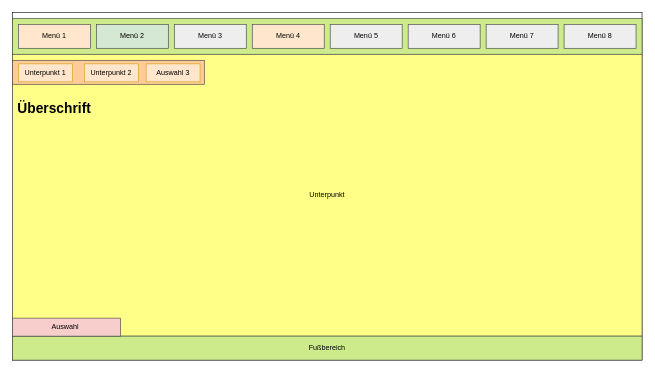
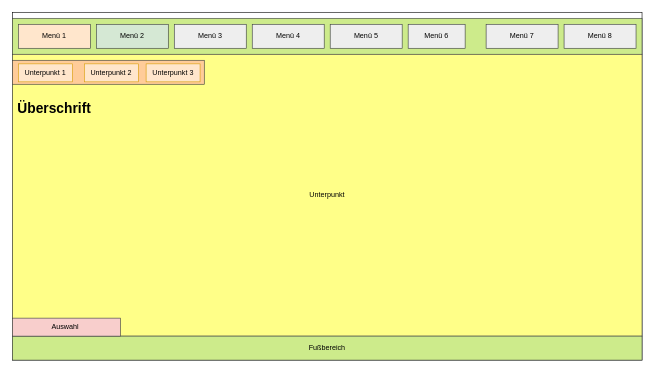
  <mxCell id="0" />
  <mxCell id="1" parent="0" />
  <mxCell id="2" value="" style="rounded=0;whiteSpace=wrap;html=1;" vertex="1" parent="1"><mxGeometry x="20" y="20" width="1050" height="580" as="geometry" /></mxCell>
  <mxCell id="3" value="" style="rounded=0;whiteSpace=wrap;html=1;fillColor=#cdeb8b;strokeColor=#36393d;" vertex="1" parent="1"><mxGeometry x="20" y="30" width="1050" height="60" as="geometry" /></mxCell>
  <mxCell id="4" value="&lt;span&gt;Menü 8&lt;/span&gt;" style="rounded=0;whiteSpace=wrap;html=1;fillColor=#eeeeee;strokeColor=#36393d;" vertex="1" parent="1"><mxGeometry x="940" y="40" width="120" height="40" as="geometry" /></mxCell>
  <mxCell id="5" value="&lt;span&gt;Menü 7&lt;/span&gt;" style="rounded=0;whiteSpace=wrap;html=1;fillColor=#eeeeee;strokeColor=#36393d;" vertex="1" parent="1"><mxGeometry x="810" y="40" width="120" height="40" as="geometry" /></mxCell>
- <mxCell id="6" value="&lt;span&gt;Menü 6&lt;/span&gt;" style="rounded=0;whiteSpace=wrap;html=1;fillColor=#eeeeee;strokeColor=#36393d;" vertex="1" parent="1"><mxGeometry x="680" y="40" width="120" height="40" as="geometry" /></mxCell>
+ <mxCell id="6" value="&lt;span&gt;Menü 6&lt;/span&gt;" style="rounded=0;whiteSpace=wrap;html=1;fillColor=#eeeeee;strokeColor=#36393d;" vertex="1" parent="1"><mxGeometry x="680" y="40" width="95" height="40" as="geometry" /></mxCell>
  <mxCell id="7" value="&lt;span&gt;Menü 5&lt;/span&gt;" style="rounded=0;whiteSpace=wrap;html=1;fillColor=#eeeeee;strokeColor=#36393d;" vertex="1" parent="1"><mxGeometry x="550" y="40" width="120" height="40" as="geometry" /></mxCell>
- <mxCell id="8" value="&lt;span&gt;Menü 4&lt;/span&gt;" style="rounded=0;whiteSpace=wrap;html=1;fillColor=#ffe6cc;strokeColor=#36393d;" vertex="1" parent="1"><mxGeometry x="420" y="40" width="120" height="40" as="geometry" /></mxCell>
+ <mxCell id="8" value="&lt;span&gt;Menü 4&lt;/span&gt;" style="rounded=0;whiteSpace=wrap;html=1;fillColor=#eeeeee;strokeColor=#36393d;" vertex="1" parent="1"><mxGeometry x="420" y="40" width="120" height="40" as="geometry" /></mxCell>
  <mxCell id="9" value="&lt;span&gt;Menü 3&lt;/span&gt;" style="rounded=0;whiteSpace=wrap;html=1;fillColor=#eeeeee;strokeColor=#36393d;" vertex="1" parent="1"><mxGeometry x="290" y="40" width="120" height="40" as="geometry" /></mxCell>
  <mxCell id="10" value="&lt;span&gt;Menü 2&lt;/span&gt;" style="rounded=0;whiteSpace=wrap;html=1;fillColor=#d5e8d4;strokeColor=#36393d;" vertex="1" parent="1"><mxGeometry x="160" y="40" width="120" height="40" as="geometry" /></mxCell>
  <mxCell id="11" value="Menü 1" style="rounded=0;whiteSpace=wrap;html=1;fillColor=#ffe6cc;strokeColor=#36393d;" vertex="1" parent="1"><mxGeometry x="30" y="40" width="120" height="40" as="geometry" /></mxCell>
  <mxCell id="12" value="Unterpunkt" style="rounded=0;whiteSpace=wrap;html=1;fillColor=#ffff88;strokeColor=#36393d;" vertex="1" parent="1"><mxGeometry x="20" y="90" width="1050" height="470" as="geometry" /></mxCell>
  <mxCell id="13" value="" style="rounded=0;whiteSpace=wrap;html=1;fillColor=#ffcc99;strokeColor=#36393d;" vertex="1" parent="1"><mxGeometry x="20" y="100" width="320" height="40" as="geometry" /></mxCell>
  <mxCell id="14" value="&lt;span&gt;Unterpunkt 2&lt;/span&gt;" style="rounded=0;whiteSpace=wrap;html=1;fillColor=#ffe6cc;strokeColor=#d79b00;" vertex="1" parent="1"><mxGeometry x="140" y="106" width="90" height="30" as="geometry" /></mxCell>
  <mxCell id="15" value="Unterpunkt 1" style="rounded=0;whiteSpace=wrap;html=1;fillColor=#ffe6cc;strokeColor=#d79b00;" vertex="1" parent="1"><mxGeometry x="30" y="106" width="90" height="30" as="geometry" /></mxCell>
- <mxCell id="16" value="&lt;span&gt;Auswahl 3&lt;/span&gt;" style="rounded=0;whiteSpace=wrap;html=1;fillColor=#ffe6cc;strokeColor=#d79b00;" vertex="1" parent="1"><mxGeometry x="243" y="106" width="90" height="30" as="geometry" /></mxCell>
+ <mxCell id="16" value="&lt;span&gt;Unterpunkt 3&lt;/span&gt;" style="rounded=0;whiteSpace=wrap;html=1;fillColor=#ffe6cc;strokeColor=#d79b00;" vertex="1" parent="1"><mxGeometry x="243" y="106" width="90" height="30" as="geometry" /></mxCell>
  <mxCell id="17" value="Fußbereich" style="rounded=0;whiteSpace=wrap;html=1;fillColor=#cdeb8b;strokeColor=#36393d;" vertex="1" parent="1"><mxGeometry x="20" y="560" width="1050" height="40" as="geometry" /></mxCell>
  <mxCell id="18" value="Auswahl&amp;nbsp;" style="rounded=0;whiteSpace=wrap;html=1;fillColor=#f8cecc;strokeColor=#36393d;" vertex="1" parent="1"><mxGeometry x="20" y="530" width="180" height="30" as="geometry" /></mxCell>
  <mxCell id="19" value="&lt;b&gt;&lt;font style=&quot;font-size: 23px&quot;&gt;Überschrift&lt;/font&gt;&lt;/b&gt;" style="text;html=1;strokeColor=none;fillColor=none;align=center;verticalAlign=middle;whiteSpace=wrap;rounded=0;" vertex="1" parent="1"><mxGeometry x="40" y="170" width="100" height="20" as="geometry" /></mxCell>
